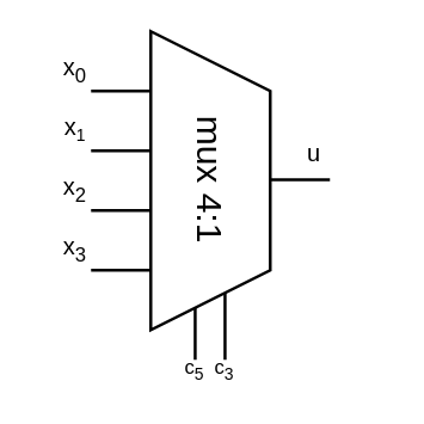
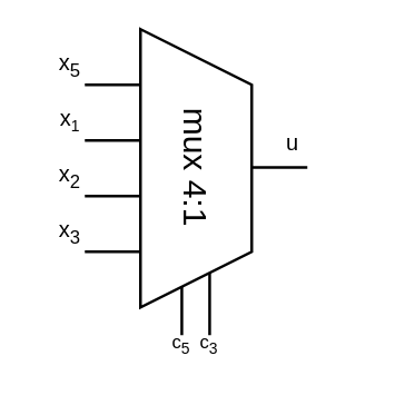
  <mxCell id="0" />
  <mxCell id="1" parent="0" />
  <mxCell id="2" value="" style="endArrow=none;html=1;rounded=0;" edge="1" parent="1"><mxGeometry width="50" height="50" relative="1" as="geometry"><mxPoint x="64.87" y="120" as="sourcePoint" /><mxPoint x="64.87" y="90" as="targetPoint" /></mxGeometry></mxCell>
  <mxCell id="3" value="" style="endArrow=none;html=1;rounded=0;" edge="1" parent="1"><mxGeometry width="50" height="50" relative="1" as="geometry"><mxPoint x="74.87" y="120" as="sourcePoint" /><mxPoint x="74.87" y="90" as="targetPoint" /></mxGeometry></mxCell>
  <mxCell id="4" value="&lt;span style=&quot;font-size: 6.667px;&quot;&gt;c&lt;sub&gt;5&lt;/sub&gt;&lt;/span&gt;" style="text;html=1;align=center;verticalAlign=middle;whiteSpace=wrap;rounded=0;" vertex="1" parent="1"><mxGeometry x="60" y="120" width="10" as="geometry" /></mxCell>
  <mxCell id="5" value="&lt;span style=&quot;font-size: 6.667px;&quot;&gt;c&lt;sub&gt;3&lt;/sub&gt;&lt;/span&gt;" style="text;html=1;align=center;verticalAlign=middle;whiteSpace=wrap;rounded=0;" vertex="1" parent="1"><mxGeometry x="70" y="120" width="10" as="geometry" /></mxCell>
  <mxCell id="6" value="" style="endArrow=none;html=1;rounded=0;" edge="1" parent="1"><mxGeometry width="50" height="50" relative="1" as="geometry"><mxPoint x="30" y="30" as="sourcePoint" /><mxPoint x="50" y="30" as="targetPoint" /></mxGeometry></mxCell>
  <mxCell id="7" value="" style="endArrow=none;html=1;rounded=0;" edge="1" parent="1"><mxGeometry width="50" height="50" relative="1" as="geometry"><mxPoint x="30" y="50" as="sourcePoint" /><mxPoint x="50" y="50" as="targetPoint" /></mxGeometry></mxCell>
  <mxCell id="8" value="" style="endArrow=none;html=1;rounded=0;" edge="1" parent="1"><mxGeometry width="50" height="50" relative="1" as="geometry"><mxPoint x="30" y="70" as="sourcePoint" /><mxPoint x="50" y="70" as="targetPoint" /></mxGeometry></mxCell>
  <mxCell id="9" value="" style="endArrow=none;html=1;rounded=0;" edge="1" parent="1"><mxGeometry width="50" height="50" relative="1" as="geometry"><mxPoint x="30" y="90" as="sourcePoint" /><mxPoint x="50" y="90" as="targetPoint" /></mxGeometry></mxCell>
- <mxCell id="10" value="&lt;font style=&quot;font-size: 8px;&quot;&gt;x&lt;sub&gt;0&lt;/sub&gt;&lt;/font&gt;" style="text;html=1;align=center;verticalAlign=middle;whiteSpace=wrap;rounded=0;" vertex="1" parent="1"><mxGeometry x="20" y="20" width="10" as="geometry" /></mxCell>
+ <mxCell id="10" value="&lt;font style=&quot;font-size: 8px;&quot;&gt;x&lt;sub&gt;5&lt;/sub&gt;&lt;/font&gt;" style="text;html=1;align=center;verticalAlign=middle;whiteSpace=wrap;rounded=0;" vertex="1" parent="1"><mxGeometry x="20" y="20" width="10" as="geometry" /></mxCell>
  <mxCell id="11" value="&lt;font style=&quot;font-size: 8px;&quot;&gt;x&lt;/font&gt;&lt;font style=&quot;font-size: 6.667px;&quot;&gt;&lt;sub&gt;1&lt;/sub&gt;&lt;/font&gt;" style="text;html=1;align=center;verticalAlign=middle;whiteSpace=wrap;rounded=0;" vertex="1" parent="1"><mxGeometry x="20" y="40" width="10" as="geometry" /></mxCell>
  <mxCell id="12" value="&lt;font style=&quot;font-size: 8px;&quot;&gt;x&lt;sub&gt;2&lt;/sub&gt;&lt;/font&gt;" style="text;html=1;align=center;verticalAlign=middle;whiteSpace=wrap;rounded=0;" vertex="1" parent="1"><mxGeometry x="20" y="60" width="10" as="geometry" /></mxCell>
  <mxCell id="13" value="&lt;font style=&quot;font-size: 8px;&quot;&gt;x&lt;sub&gt;3&lt;/sub&gt;&lt;/font&gt;" style="text;html=1;align=center;verticalAlign=middle;whiteSpace=wrap;rounded=0;" vertex="1" parent="1"><mxGeometry x="20" y="80" width="10" as="geometry" /></mxCell>
  <mxCell id="14" value="mux 4:1" style="shape=trapezoid;perimeter=trapezoidPerimeter;whiteSpace=wrap;html=1;fixedSize=1;rotation=90;" vertex="1" parent="1"><mxGeometry x="20" y="40" width="100" height="40" as="geometry" /></mxCell>
  <mxCell id="15" value="" style="endArrow=none;html=1;rounded=0;exitX=0.5;exitY=0;exitDx=0;exitDy=0;" edge="1" parent="1"><mxGeometry width="50" height="50" relative="1" as="geometry"><mxPoint x="90" y="59.74" as="sourcePoint" /><mxPoint x="110" y="59.74" as="targetPoint" /></mxGeometry></mxCell>
  <mxCell id="16" value="&lt;span style=&quot;font-size: 8px;&quot;&gt;u&lt;/span&gt;" style="text;html=1;align=center;verticalAlign=middle;whiteSpace=wrap;rounded=0;" vertex="1" parent="1"><mxGeometry x="100" y="49.74" width="10" as="geometry" /></mxCell>
